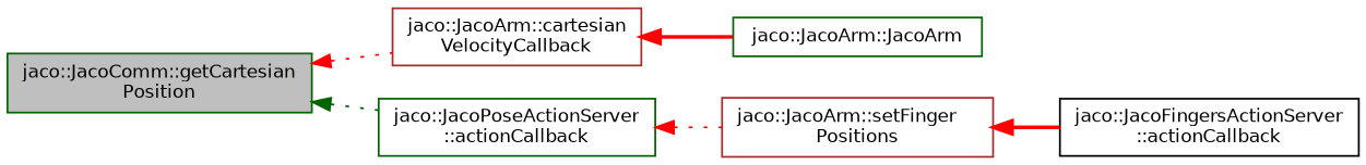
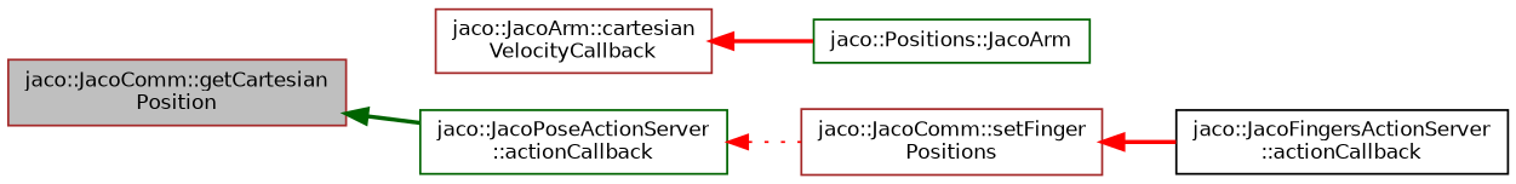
  digraph {
    rankdir=LR
    node [color=darkgreen fillcolor=white fontname=Helvetica fontsize=10 shape=record style=filled]
    edge [color=red dir=back fontname=Helvetica fontsize=10 labelfontname=Helvetica labelfontsize=10 style=dotted]
-   n1 [fillcolor=grey75 fontcolor=black height=0.2 label="jaco::JacoComm::getCartesian\lPosition" width=0.4]
+   n1 [color=brown fillcolor=grey75 fontcolor=black height=0.2 label="jaco::JacoComm::getCartesian\lPosition" width=0.4]
    n2 [color=brown height=0.2 label="jaco::JacoArm::cartesian\lVelocityCallback" width=0.4]
    n3 [height=0.2 label="jaco::JacoPoseActionServer\l::actionCallback" width=0.4]
-   n4 [height=0.2 label="jaco::JacoArm::JacoArm" width=0.4]
-   n5 [color=brown height=0.2 label="jaco::JacoArm::setFinger\lPositions" width=0.4]
+   n4 [height=0.2 label="jaco::Positions::JacoArm" width=0.4]
+   n5 [color=brown height=0.2 label="jaco::JacoComm::setFinger\lPositions" width=0.4]
    n6 [color=black height=0.2 label="jaco::JacoFingersActionServer\l::actionCallback" width=0.4]
-   n1 -> n2
-   n1 -> n3 [color=darkgreen]
+   n1 -> n3 [color=darkgreen style=bold]
    n2 -> n4 [style=bold]
    n3 -> n5
    n5 -> n6 [style=bold]
  }
